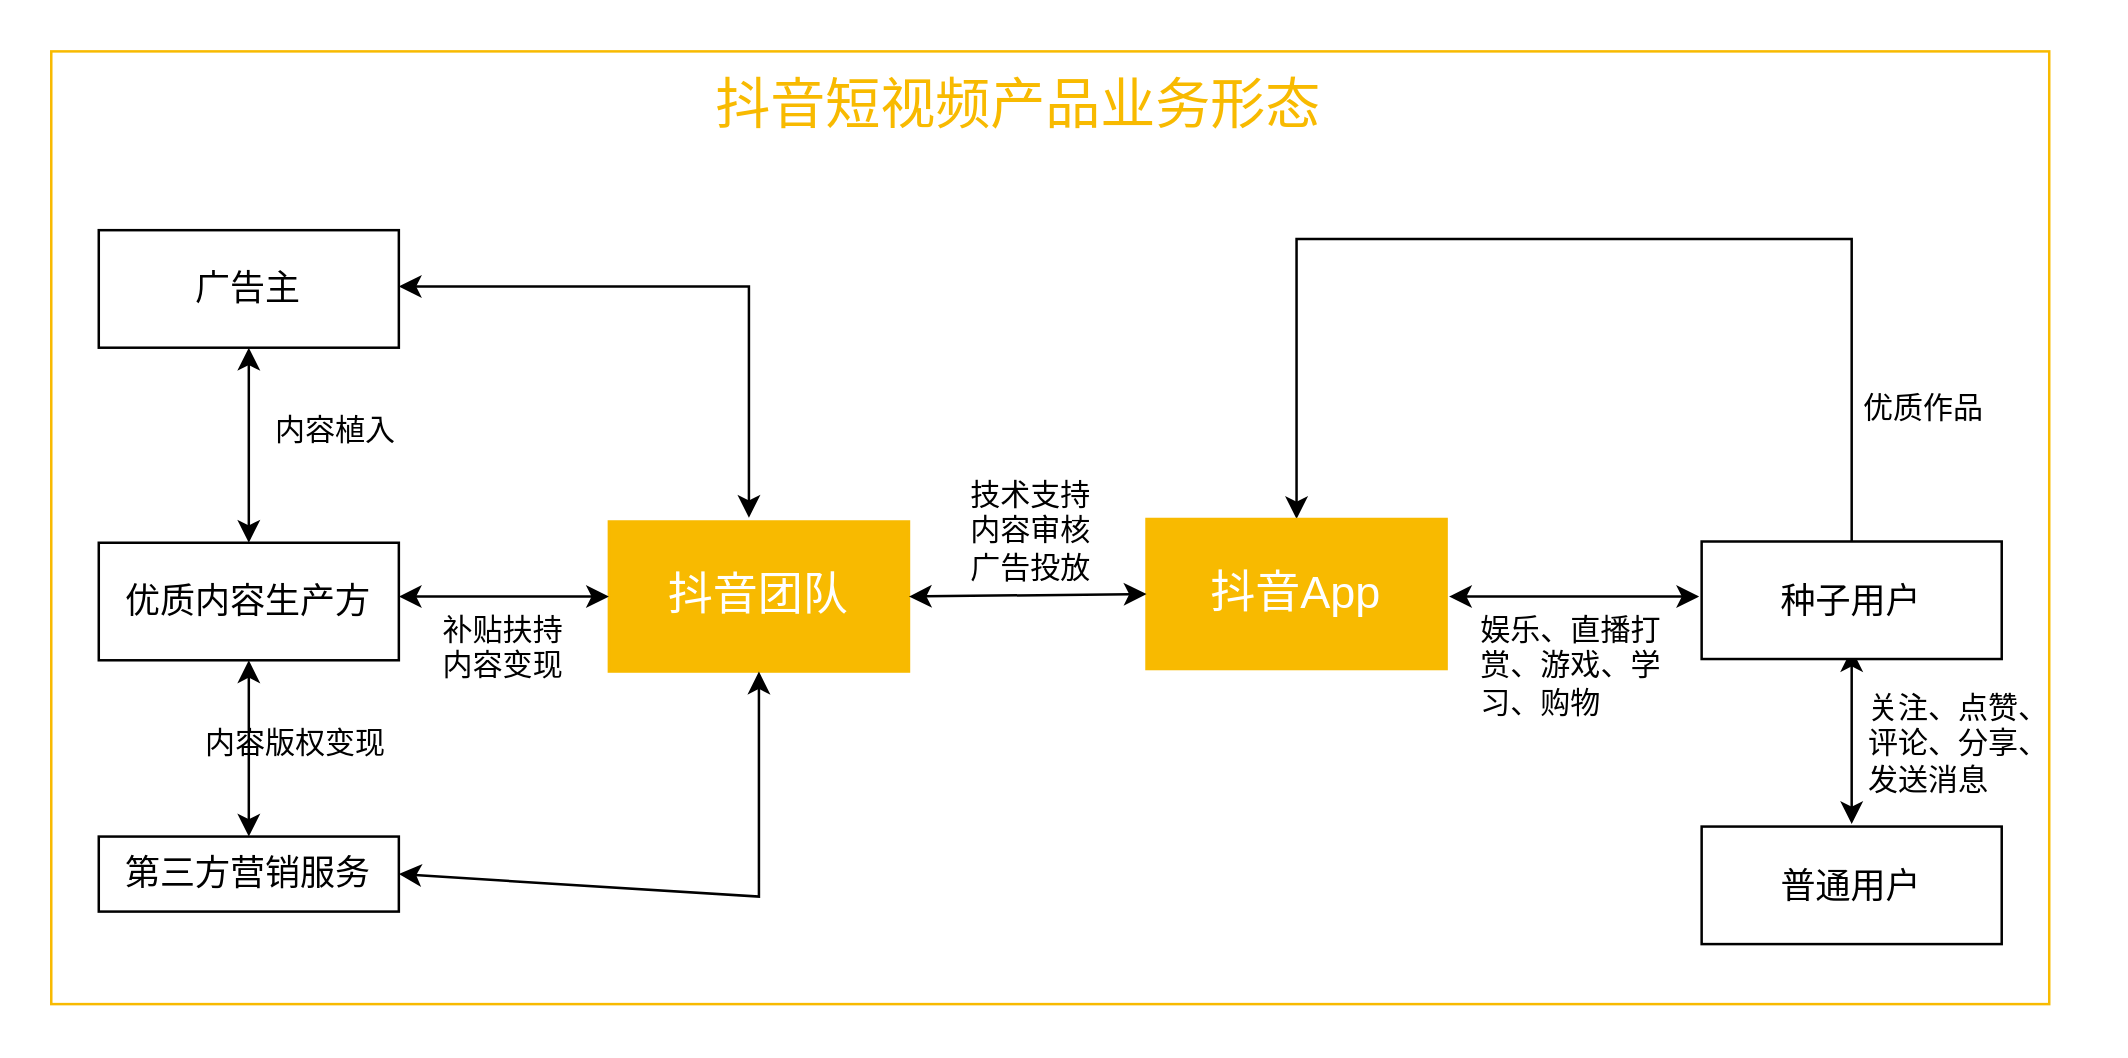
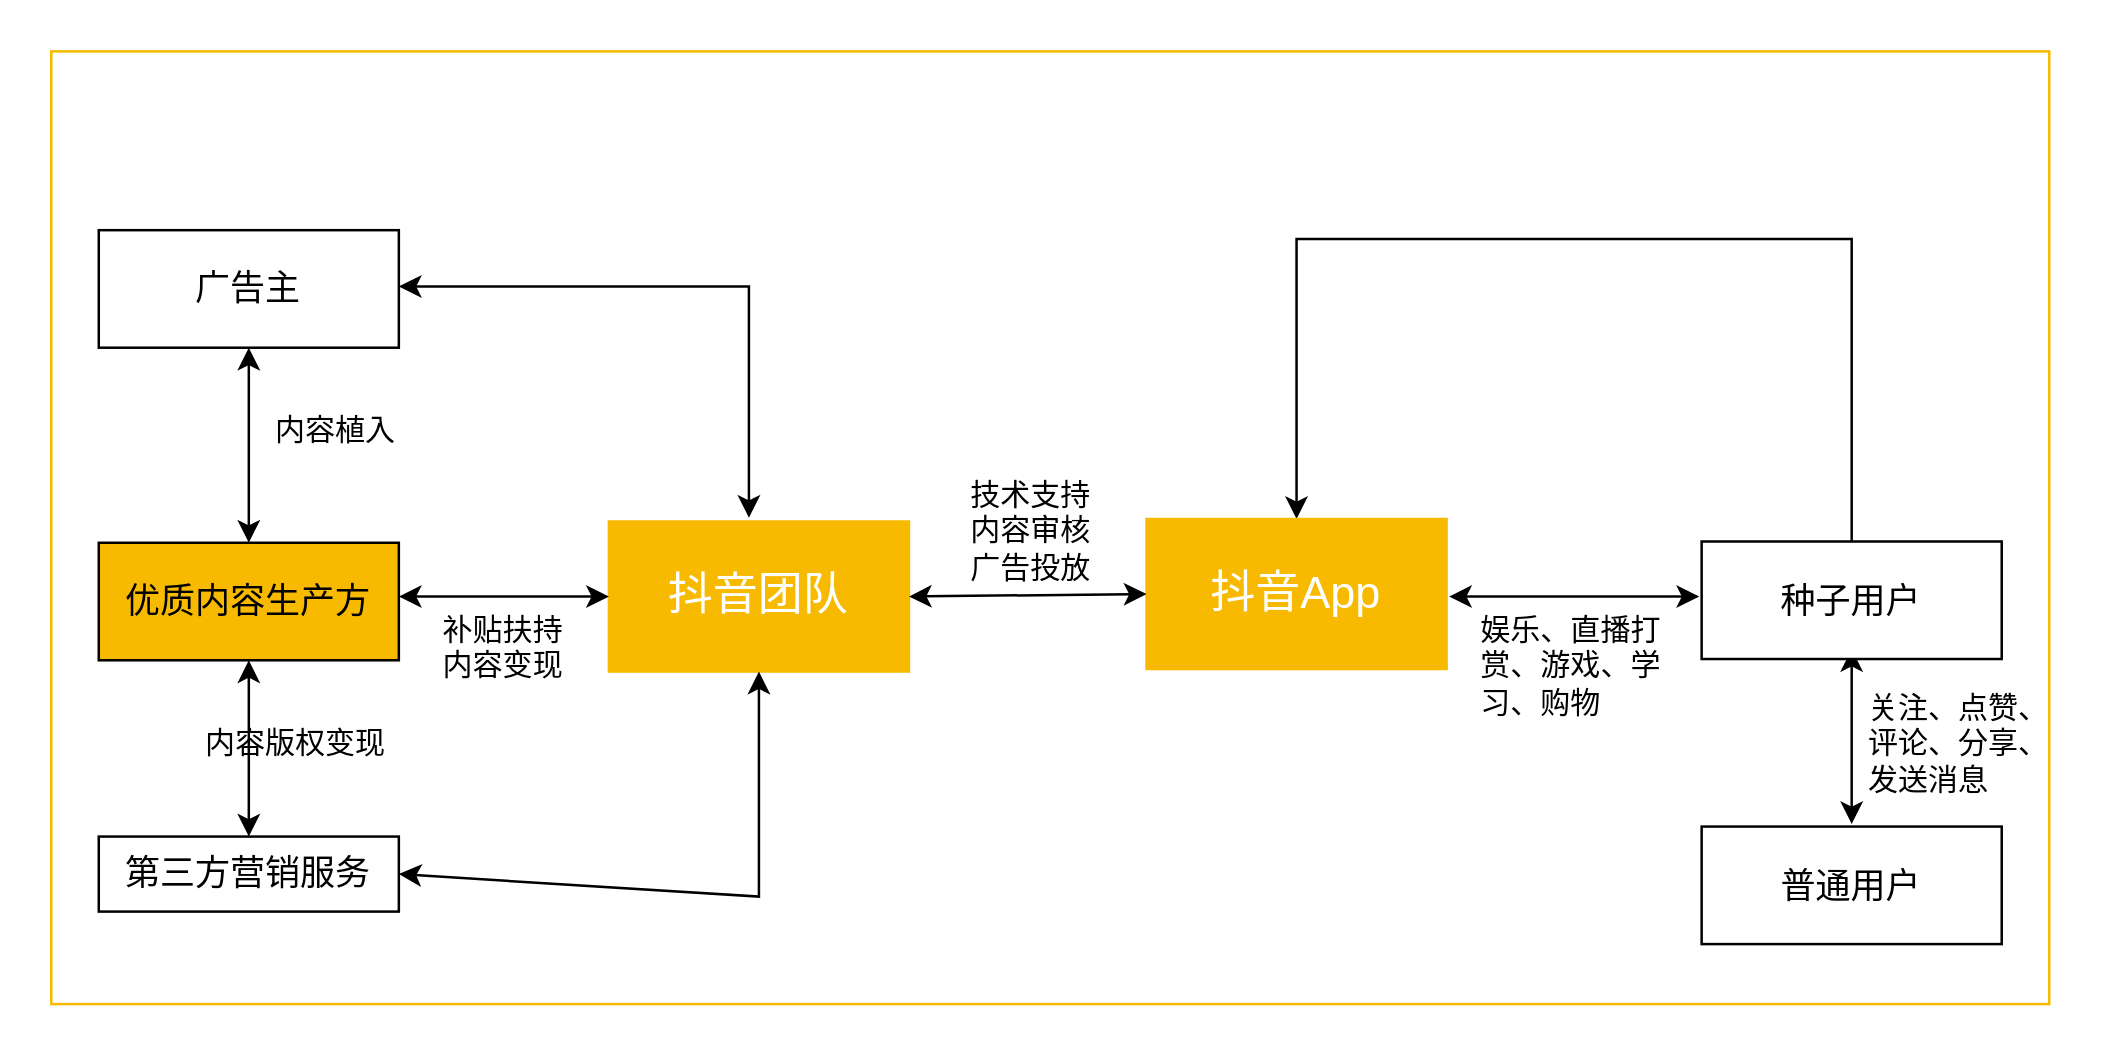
  <mxCell id="0" />
  <mxCell id="1" parent="0" />
  <mxCell id="2" value="" style="rounded=0;whiteSpace=wrap;html=1;fontFamily=Helvetica;fontSize=22;fontColor=#F8BA00;strokeColor=#F8BA00;" vertex="1" parent="1"><mxGeometry x="20" y="20" width="799" height="381" as="geometry" /></mxCell>
  <mxCell id="3" value="抖音团队" style="rounded=0;whiteSpace=wrap;html=1;strokeColor=#F8BA00;fillColor=#F8BA00;fontColor=#FFFFFF;fontFamily=Helvetica;fontSize=18;" vertex="1" parent="1"><mxGeometry x="243" y="208" width="120" height="60" as="geometry" /></mxCell>
  <mxCell id="4" value="技术支持&lt;br&gt;内容审核&lt;br&gt;广告投放&lt;br&gt;&lt;br&gt;" style="text;html=1;strokeColor=none;fillColor=none;align=left;verticalAlign=middle;whiteSpace=wrap;rounded=0;flipV=1;" vertex="1" parent="1"><mxGeometry x="386" y="208.5" width="140" height="20" as="geometry" /></mxCell>
  <mxCell id="5" value="娱乐、直播打赏、游戏、学习、购物&lt;br&gt;" style="text;html=1;strokeColor=none;fillColor=none;align=left;verticalAlign=middle;whiteSpace=wrap;rounded=0;" vertex="1" parent="1"><mxGeometry x="590" y="255.5" width="80" height="20" as="geometry" /></mxCell>
  <mxCell id="6" style="edgeStyle=orthogonalEdgeStyle;rounded=0;orthogonalLoop=1;jettySize=auto;html=1;entryX=0.5;entryY=0;entryDx=0;entryDy=0;exitX=0.5;exitY=0;exitDx=0;exitDy=0;" edge="1" parent="1" source="24" target="7"><mxGeometry relative="1" as="geometry"><mxPoint x="489" y="206.5" as="targetPoint" /><Array as="points"><mxPoint x="740" y="95" /><mxPoint x="518" y="95" /></Array><mxPoint x="740" y="207" as="sourcePoint" /></mxGeometry></mxCell>
  <mxCell id="7" value="抖音App&lt;br style=&quot;font-size: 18px;&quot;&gt;" style="rounded=0;whiteSpace=wrap;html=1;strokeColor=#F8BA00;fillColor=#F8BA00;fontColor=#FFFFFF;fontFamily=Helvetica;fontSize=18;" vertex="1" parent="1"><mxGeometry x="458" y="207" width="120" height="60" as="geometry" /></mxCell>
- <mxCell id="8" value="优质作品" style="text;html=1;strokeColor=none;fillColor=none;align=left;verticalAlign=middle;whiteSpace=wrap;rounded=0;glass=0;" vertex="1" parent="1"><mxGeometry x="743" y="152.5" width="59" height="20" as="geometry" /></mxCell>
  <mxCell id="9" value="关注、点赞、评论、分享、发送消息&lt;br&gt;" style="text;html=1;strokeColor=none;fillColor=none;align=left;verticalAlign=middle;whiteSpace=wrap;rounded=0;" vertex="1" parent="1"><mxGeometry x="745" y="286.5" width="84" height="20" as="geometry" /></mxCell>
  <mxCell id="10" value="" style="endArrow=classic;startArrow=classic;html=1;exitX=0.5;exitY=0;exitDx=0;exitDy=0;" edge="1" parent="1"><mxGeometry width="50" height="50" relative="1" as="geometry"><mxPoint x="740" y="329" as="sourcePoint" /><mxPoint x="740" y="259" as="targetPoint" /></mxGeometry></mxCell>
  <mxCell id="11" value="第三方营销服务" style="rounded=0;whiteSpace=wrap;html=1;fontSize=14;" vertex="1" parent="1"><mxGeometry x="39" y="334" width="120" height="30" as="geometry" /></mxCell>
  <mxCell id="12" value="补贴扶持&lt;br&gt;内容变现&lt;br&gt;&lt;br&gt;" style="text;html=1;strokeColor=none;fillColor=none;align=left;verticalAlign=middle;whiteSpace=wrap;rounded=0;" vertex="1" parent="1"><mxGeometry x="175" y="255.5" width="57" height="20" as="geometry" /></mxCell>
  <mxCell id="13" value="内容版权变现" style="text;html=1;" vertex="1" parent="1"><mxGeometry x="80" y="283" width="70" height="30" as="geometry" /></mxCell>
  <mxCell id="14" value="" style="endArrow=classic;startArrow=classic;html=1;entryX=0.5;entryY=1;entryDx=0;entryDy=0;exitX=1;exitY=0.5;exitDx=0;exitDy=0;rounded=0;" edge="1" parent="1" source="11" target="3"><mxGeometry width="50" height="50" relative="1" as="geometry"><mxPoint x="159" y="426.5" as="sourcePoint" /><mxPoint x="209" y="376.5" as="targetPoint" /><Array as="points"><mxPoint x="303" y="358" /></Array></mxGeometry></mxCell>
  <mxCell id="15" value="" style="endArrow=classic;startArrow=classic;html=1;entryX=0.5;entryY=1;entryDx=0;entryDy=0;exitX=0.5;exitY=0;exitDx=0;exitDy=0;" edge="1" parent="1" target="23" source="11"><mxGeometry width="50" height="50" relative="1" as="geometry"><mxPoint x="99" y="329" as="sourcePoint" /><mxPoint x="99" y="268" as="targetPoint" /></mxGeometry></mxCell>
  <mxCell id="16" value="" style="endArrow=classic;startArrow=classic;html=1;entryX=0;entryY=0.5;entryDx=0;entryDy=0;exitX=1;exitY=0.5;exitDx=0;exitDy=0;" edge="1" parent="1" target="3"><mxGeometry width="50" height="50" relative="1" as="geometry"><mxPoint x="159" y="238" as="sourcePoint" /><mxPoint x="219" y="216.5" as="targetPoint" /></mxGeometry></mxCell>
  <mxCell id="17" value="" style="endArrow=classic;startArrow=classic;html=1;exitX=1;exitY=0.5;exitDx=0;exitDy=0;entryX=0;entryY=0.5;entryDx=0;entryDy=0;" edge="1" parent="1" source="3" target="7"><mxGeometry width="50" height="50" relative="1" as="geometry"><mxPoint x="419" y="296.5" as="sourcePoint" /><mxPoint x="469" y="246.5" as="targetPoint" /></mxGeometry></mxCell>
  <mxCell id="18" value="" style="endArrow=classic;startArrow=classic;html=1;" edge="1" parent="1"><mxGeometry width="50" height="50" relative="1" as="geometry"><mxPoint x="579" y="238" as="sourcePoint" /><mxPoint x="679" y="238" as="targetPoint" /></mxGeometry></mxCell>
  <mxCell id="19" value="" style="endArrow=classic;startArrow=classic;html=1;exitX=1;exitY=0.5;exitDx=0;exitDy=0;spacing=2;endSize=6;startSize=6;rounded=0;" edge="1" parent="1"><mxGeometry width="50" height="50" relative="1" as="geometry"><mxPoint x="159" y="114" as="sourcePoint" /><mxPoint x="299" y="206.5" as="targetPoint" /><Array as="points"><mxPoint x="228" y="114" /><mxPoint x="299" y="114" /></Array></mxGeometry></mxCell>
  <mxCell id="20" value="" style="endArrow=classic;startArrow=classic;html=1;exitX=0.5;exitY=0;exitDx=0;exitDy=0;" edge="1" parent="1" source="23" target="22"><mxGeometry width="50" height="50" relative="1" as="geometry"><mxPoint x="99" y="208" as="sourcePoint" /><mxPoint x="99" y="144" as="targetPoint" /></mxGeometry></mxCell>
  <mxCell id="21" value="内容植入" style="text;html=1;strokeColor=none;fillColor=none;align=left;verticalAlign=middle;whiteSpace=wrap;rounded=0;" vertex="1" parent="1"><mxGeometry x="108" y="162" width="141" height="19" as="geometry" /></mxCell>
  <mxCell id="22" value="广告主" style="rounded=0;whiteSpace=wrap;html=1;fontSize=14;" vertex="1" parent="1"><mxGeometry x="39" y="91.5" width="120" height="47" as="geometry" /></mxCell>
- <mxCell id="23" value="优质内容生产方" style="rounded=0;whiteSpace=wrap;html=1;fontSize=14;" vertex="1" parent="1"><mxGeometry x="39" y="216.5" width="120" height="47" as="geometry" /></mxCell>
+ <mxCell id="23" value="优质内容生产方" style="rounded=0;whiteSpace=wrap;html=1;fontSize=14;fillColor=#f8ba00;" vertex="1" parent="1"><mxGeometry x="39" y="216.5" width="120" height="47" as="geometry" /></mxCell>
  <mxCell id="24" value="种子用户" style="rounded=0;whiteSpace=wrap;html=1;fontSize=14;" vertex="1" parent="1"><mxGeometry x="680" y="216" width="120" height="47" as="geometry" /></mxCell>
  <mxCell id="25" value="普通用户" style="rounded=0;whiteSpace=wrap;html=1;fontSize=14;" vertex="1" parent="1"><mxGeometry x="680" y="330" width="120" height="47" as="geometry" /></mxCell>
- <mxCell id="26" value="抖音短视频产品业务形态&lt;br style=&quot;font-size: 22px&quot;&gt;" style="text;html=1;strokeColor=none;fillColor=none;align=left;verticalAlign=middle;whiteSpace=wrap;rounded=0;flipV=1;fontColor=#F8BA00;fontStyle=0;fontSize=22;fontFamily=Helvetica;" vertex="1" parent="1"><mxGeometry x="283.5" y="32" width="272" height="20" as="geometry" /></mxCell>
